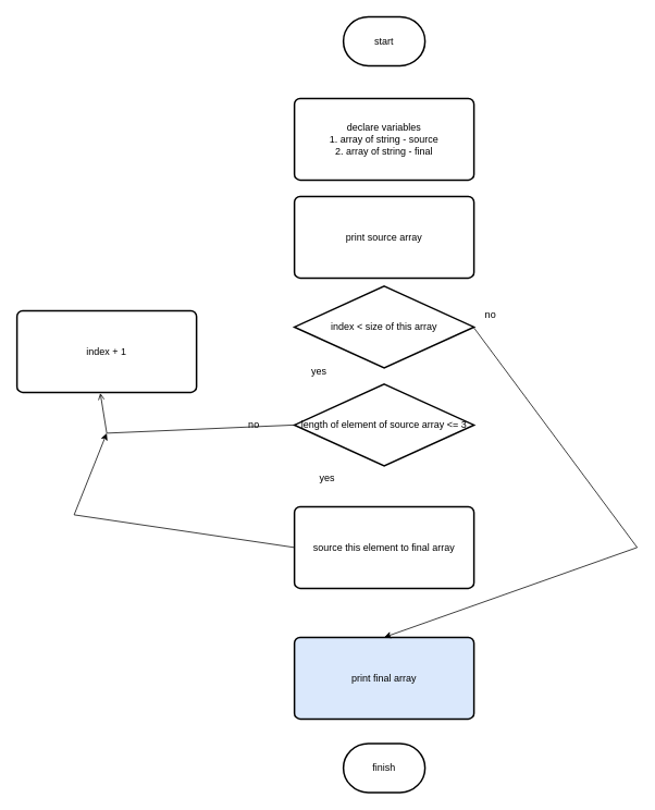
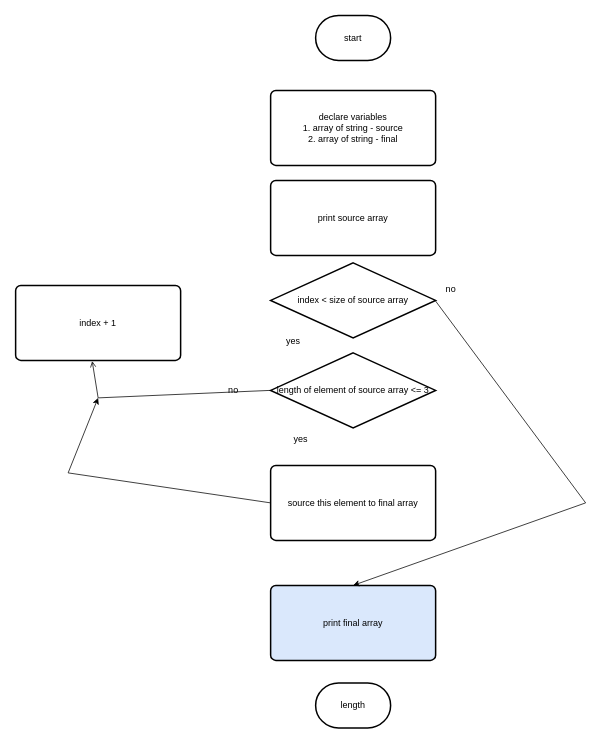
  <mxCell id="0" />
  <mxCell id="1" parent="0" />
  <mxCell id="2" value="start" style="strokeWidth=2;html=1;shape=mxgraph.flowchart.terminator;whiteSpace=wrap;" vertex="1" parent="1"><mxGeometry x="420" y="20" width="100" height="60" as="geometry" /></mxCell>
- <mxCell id="3" value="finish" style="strokeWidth=2;html=1;shape=mxgraph.flowchart.terminator;whiteSpace=wrap;" vertex="1" parent="1"><mxGeometry x="420" y="910" width="100" height="60" as="geometry" /></mxCell>
+ <mxCell id="3" value="length" style="strokeWidth=2;html=1;shape=mxgraph.flowchart.terminator;whiteSpace=wrap;" vertex="1" parent="1"><mxGeometry x="420" y="910" width="100" height="60" as="geometry" /></mxCell>
  <mxCell id="4" value="declare variables&lt;br&gt;1. array of string - source&lt;br&gt;2. array of string - final" style="rounded=1;whiteSpace=wrap;html=1;absoluteArcSize=1;arcSize=14;strokeWidth=2;" vertex="1" parent="1"><mxGeometry x="360" y="120" width="220" height="100" as="geometry" /></mxCell>
- <mxCell id="5" value="index &amp;lt; size of this array" style="strokeWidth=2;html=1;shape=mxgraph.flowchart.decision;whiteSpace=wrap;" vertex="1" parent="1"><mxGeometry x="360" y="350" width="220" height="100" as="geometry" /></mxCell>
+ <mxCell id="5" value="index &amp;lt; size of source array" style="strokeWidth=2;html=1;shape=mxgraph.flowchart.decision;whiteSpace=wrap;" vertex="1" parent="1"><mxGeometry x="360" y="350" width="220" height="100" as="geometry" /></mxCell>
  <mxCell id="6" value="length of element of source array &amp;lt;= 3" style="strokeWidth=2;html=1;shape=mxgraph.flowchart.decision;whiteSpace=wrap;" vertex="1" parent="1"><mxGeometry x="360" y="470" width="220" height="100" as="geometry" /></mxCell>
  <mxCell id="7" value="yes" style="text;html=1;align=center;verticalAlign=middle;resizable=0;points=[];autosize=1;strokeColor=none;fillColor=none;" vertex="1" parent="1"><mxGeometry x="370" y="440" width="40" height="30" as="geometry" /></mxCell>
  <mxCell id="8" value="no" style="text;html=1;align=center;verticalAlign=middle;resizable=0;points=[];autosize=1;strokeColor=none;fillColor=none;" vertex="1" parent="1"><mxGeometry x="580" y="370" width="40" height="30" as="geometry" /></mxCell>
  <mxCell id="9" value="print source array" style="rounded=1;whiteSpace=wrap;html=1;absoluteArcSize=1;arcSize=14;strokeWidth=2;" vertex="1" parent="1"><mxGeometry x="360" y="240" width="220" height="100" as="geometry" /></mxCell>
  <mxCell id="10" value="yes" style="text;html=1;align=center;verticalAlign=middle;resizable=0;points=[];autosize=1;strokeColor=none;fillColor=none;" vertex="1" parent="1"><mxGeometry x="380" y="570" width="40" height="30" as="geometry" /></mxCell>
  <mxCell id="11" value="no" style="text;html=1;align=center;verticalAlign=middle;resizable=0;points=[];autosize=1;strokeColor=none;fillColor=none;" vertex="1" parent="1"><mxGeometry x="290" y="505" width="40" height="30" as="geometry" /></mxCell>
  <mxCell id="12" value="index + 1" style="rounded=1;whiteSpace=wrap;html=1;absoluteArcSize=1;arcSize=14;strokeWidth=2;" vertex="1" parent="1"><mxGeometry x="20" y="380" width="220" height="100" as="geometry" /></mxCell>
  <mxCell id="13" value="source this element to final array" style="rounded=1;whiteSpace=wrap;html=1;absoluteArcSize=1;arcSize=14;strokeWidth=2;" vertex="1" parent="1"><mxGeometry x="360" y="620" width="220" height="100" as="geometry" /></mxCell>
  <mxCell id="14" value="print final array" style="rounded=1;whiteSpace=wrap;html=1;absoluteArcSize=1;arcSize=14;strokeWidth=2;fillColor=#dae8fc;" vertex="1" parent="1"><mxGeometry x="360" y="780" width="220" height="100" as="geometry" /></mxCell>
  <mxCell id="15" value="" style="endArrow=open;html=1;rounded=0;exitX=0;exitY=0.5;exitDx=0;exitDy=0;exitPerimeter=0;entryX=0.464;entryY=1.01;entryDx=0;entryDy=0;entryPerimeter=0;" edge="1" parent="1" source="6" target="12"><mxGeometry width="50" height="50" relative="1" as="geometry"><mxPoint x="530" y="420" as="sourcePoint" /><mxPoint x="120" y="490" as="targetPoint" /><Array as="points"><mxPoint x="130" y="530" /></Array></mxGeometry></mxCell>
  <mxCell id="16" value="" style="endArrow=classic;html=1;rounded=0;exitX=0;exitY=0.5;exitDx=0;exitDy=0;" edge="1" parent="1" source="13"><mxGeometry width="50" height="50" relative="1" as="geometry"><mxPoint x="-80" y="650" as="sourcePoint" /><mxPoint x="130" y="530" as="targetPoint" /><Array as="points"><mxPoint x="90" y="630" /></Array></mxGeometry></mxCell>
  <mxCell id="17" value="" style="endArrow=classic;html=1;rounded=0;exitX=0;exitY=1.033;exitDx=0;exitDy=0;exitPerimeter=0;entryX=0.5;entryY=0;entryDx=0;entryDy=0;" edge="1" parent="1" source="8" target="14"><mxGeometry width="50" height="50" relative="1" as="geometry"><mxPoint x="780" y="410" as="sourcePoint" /><mxPoint x="830" y="360" as="targetPoint" /><Array as="points"><mxPoint x="780" y="670" /></Array></mxGeometry></mxCell>
